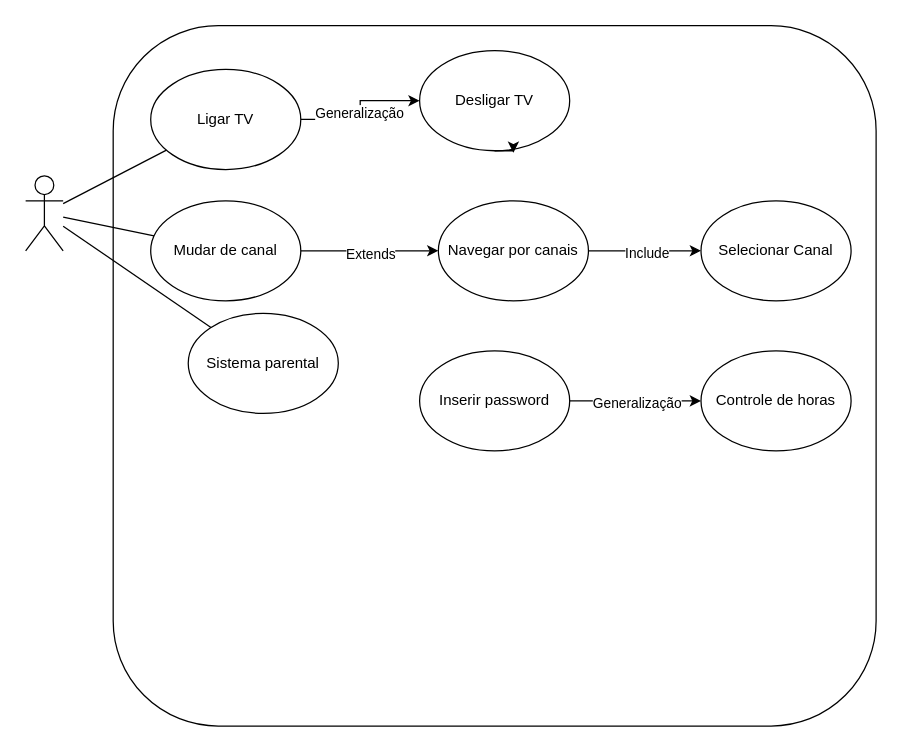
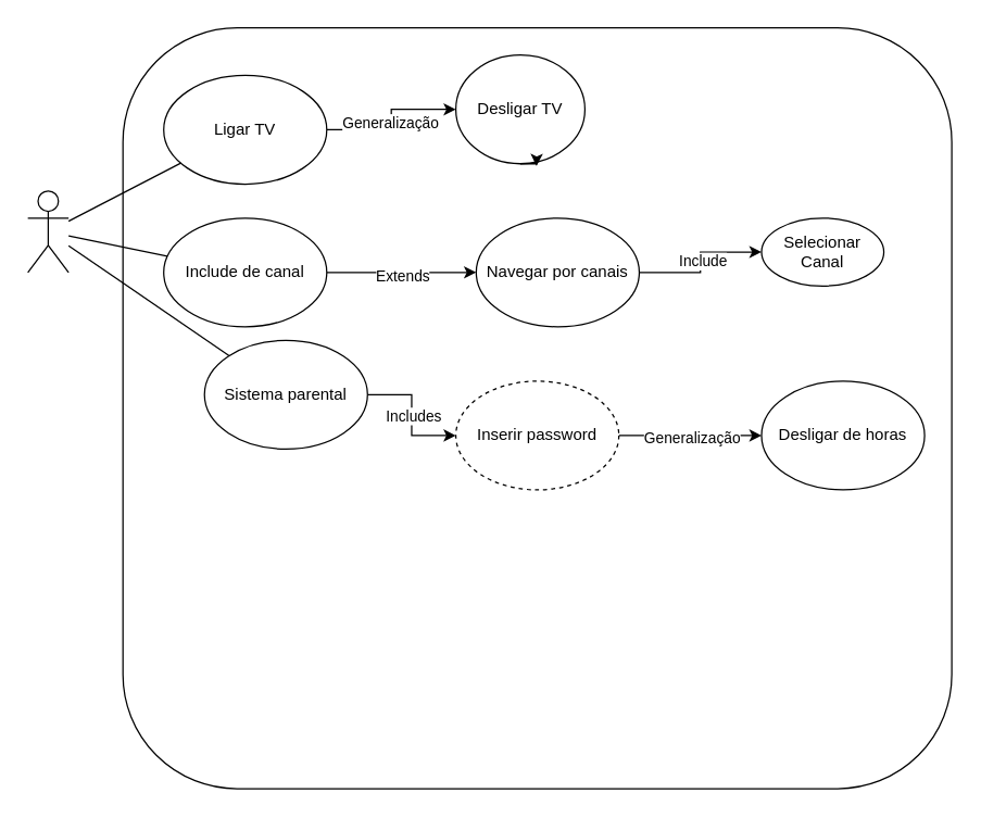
  <mxCell id="0" />
  <mxCell id="1" parent="0" />
  <mxCell id="2" value="" style="rounded=1;whiteSpace=wrap;html=1;" vertex="1" parent="1"><mxGeometry x="90" y="20" width="610" height="560" as="geometry" /></mxCell>
  <mxCell id="3" value="" style="shape=umlActor;verticalLabelPosition=bottom;verticalAlign=top;html=1;outlineConnect=0;" vertex="1" parent="1"><mxGeometry x="20" y="140" width="30" height="60" as="geometry" /></mxCell>
  <mxCell id="4" style="edgeStyle=orthogonalEdgeStyle;rounded=0;orthogonalLoop=1;jettySize=auto;html=1;" edge="1" parent="1" source="6" target="7"><mxGeometry relative="1" as="geometry" /></mxCell>
  <mxCell id="5" value="Generalização" style="edgeLabel;html=1;align=center;verticalAlign=middle;resizable=0;points=[];" vertex="1" connectable="0" parent="4"><mxGeometry x="-0.035" y="1" relative="1" as="geometry"><mxPoint as="offset" /></mxGeometry></mxCell>
  <mxCell id="6" value="Ligar TV" style="ellipse;whiteSpace=wrap;html=1;" vertex="1" parent="1"><mxGeometry x="120" y="55" width="120" height="80" as="geometry" /></mxCell>
- <mxCell id="7" value="Desligar TV" style="ellipse;whiteSpace=wrap;html=1;" vertex="1" parent="1"><mxGeometry x="335" y="40" width="120" height="80" as="geometry" /></mxCell>
- <mxCell id="8" value="Selecionar Canal" style="ellipse;whiteSpace=wrap;html=1;" vertex="1" parent="1"><mxGeometry x="560" y="160" width="120" height="80" as="geometry" /></mxCell>
+ <mxCell id="7" value="Desligar TV" style="ellipse;whiteSpace=wrap;html=1;" vertex="1" parent="1"><mxGeometry x="335" y="40" width="95" height="80" as="geometry" /></mxCell>
+ <mxCell id="8" value="Selecionar Canal" style="ellipse;whiteSpace=wrap;html=1;" vertex="1" parent="1"><mxGeometry x="560" y="160" width="90" height="50" as="geometry" /></mxCell>
  <mxCell id="9" style="edgeStyle=orthogonalEdgeStyle;rounded=0;orthogonalLoop=1;jettySize=auto;html=1;" edge="1" parent="1" source="11" target="8"><mxGeometry relative="1" as="geometry" /></mxCell>
  <mxCell id="10" value="Include" style="edgeLabel;html=1;align=center;verticalAlign=middle;resizable=0;points=[];" vertex="1" connectable="0" parent="9"><mxGeometry x="0.027" y="-1" relative="1" as="geometry"><mxPoint as="offset" /></mxGeometry></mxCell>
  <mxCell id="11" value="Navegar por canais" style="ellipse;whiteSpace=wrap;html=1;" vertex="1" parent="1"><mxGeometry x="350" y="160" width="120" height="80" as="geometry" /></mxCell>
  <mxCell id="12" style="edgeStyle=orthogonalEdgeStyle;rounded=0;orthogonalLoop=1;jettySize=auto;html=1;" edge="1" parent="1" source="14" target="11"><mxGeometry relative="1" as="geometry" /></mxCell>
  <mxCell id="13" value="Extends" style="edgeLabel;html=1;align=center;verticalAlign=middle;resizable=0;points=[];" vertex="1" connectable="0" parent="12"><mxGeometry y="-2" relative="1" as="geometry"><mxPoint as="offset" /></mxGeometry></mxCell>
- <mxCell id="14" value="Mudar de canal" style="ellipse;whiteSpace=wrap;html=1;" vertex="1" parent="1"><mxGeometry x="120" y="160" width="120" height="80" as="geometry" /></mxCell>
+ <mxCell id="14" value="Include de canal" style="ellipse;whiteSpace=wrap;html=1;" vertex="1" parent="1"><mxGeometry x="120" y="160" width="120" height="80" as="geometry" /></mxCell>
+ <mxCell id="15" style="edgeStyle=orthogonalEdgeStyle;rounded=0;orthogonalLoop=1;jettySize=auto;html=1;" edge="1" parent="1" source="17" target="21"><mxGeometry relative="1" as="geometry" /></mxCell>
+ <mxCell id="16" value="Includes" style="edgeLabel;html=1;align=center;verticalAlign=middle;resizable=0;points=[];" vertex="1" connectable="0" parent="15"><mxGeometry y="1" relative="1" as="geometry"><mxPoint as="offset" /></mxGeometry></mxCell>
  <mxCell id="17" value="Sistema parental" style="ellipse;whiteSpace=wrap;html=1;" vertex="1" parent="1"><mxGeometry x="150" y="250" width="120" height="80" as="geometry" /></mxCell>
- <mxCell id="18" value="Controle de horas" style="ellipse;whiteSpace=wrap;html=1;" vertex="1" parent="1"><mxGeometry x="560" y="280" width="120" height="80" as="geometry" /></mxCell>
+ <mxCell id="18" value="Desligar de horas" style="ellipse;whiteSpace=wrap;html=1;" vertex="1" parent="1"><mxGeometry x="560" y="280" width="120" height="80" as="geometry" /></mxCell>
  <mxCell id="19" style="edgeStyle=orthogonalEdgeStyle;rounded=0;orthogonalLoop=1;jettySize=auto;html=1;" edge="1" parent="1" source="21" target="18"><mxGeometry relative="1" as="geometry" /></mxCell>
  <mxCell id="20" value="Generalização" style="edgeLabel;html=1;align=center;verticalAlign=middle;resizable=0;points=[];" vertex="1" connectable="0" parent="19"><mxGeometry y="-1" relative="1" as="geometry"><mxPoint as="offset" /></mxGeometry></mxCell>
- <mxCell id="21" value="Inserir password" style="ellipse;whiteSpace=wrap;html=1;" vertex="1" parent="1"><mxGeometry x="335" y="280" width="120" height="80" as="geometry" /></mxCell>
+ <mxCell id="21" value="Inserir password" style="ellipse;whiteSpace=wrap;html=1;dashed=1;" vertex="1" parent="1"><mxGeometry x="335" y="280" width="120" height="80" as="geometry" /></mxCell>
  <mxCell id="22" style="edgeStyle=orthogonalEdgeStyle;rounded=0;orthogonalLoop=1;jettySize=auto;html=1;exitX=0.5;exitY=1;exitDx=0;exitDy=0;entryX=0.625;entryY=1.021;entryDx=0;entryDy=0;entryPerimeter=0;" edge="1" parent="1" source="7" target="7"><mxGeometry relative="1" as="geometry" /></mxCell>
  <mxCell id="23" value="" style="endArrow=none;html=1;rounded=0;" edge="1" parent="1" source="3" target="6"><mxGeometry width="50" height="50" relative="1" as="geometry"><mxPoint x="50" y="161" as="sourcePoint" /><mxPoint x="210" y="190" as="targetPoint" /></mxGeometry></mxCell>
  <mxCell id="24" value="" style="endArrow=none;html=1;rounded=0;" edge="1" parent="1" source="3" target="14"><mxGeometry width="50" height="50" relative="1" as="geometry"><mxPoint x="60" y="171" as="sourcePoint" /><mxPoint x="146" y="117" as="targetPoint" /></mxGeometry></mxCell>
  <mxCell id="25" value="" style="endArrow=none;html=1;rounded=0;" edge="1" parent="1" source="3" target="17"><mxGeometry width="50" height="50" relative="1" as="geometry"><mxPoint x="70" y="181" as="sourcePoint" /><mxPoint x="156" y="127" as="targetPoint" /></mxGeometry></mxCell>
